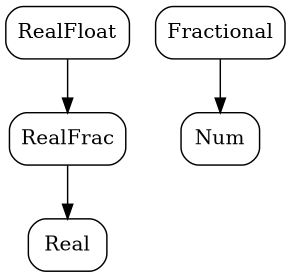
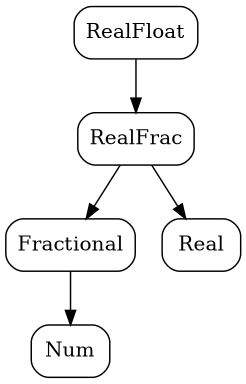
  digraph {
    node [shape=record style=rounded]
    n1 [label="<realfloat> RealFloat"]
    n2 [label="<realfrac> RealFrac"]
    n3 [label="<fractional> Fractional"]
    n4 [label="<real> Real"]
    n5 [label="<num> Num"]
    n1 -> n2
+   n2 -> n3
    n2 -> n4
    n3 -> n5
  }
